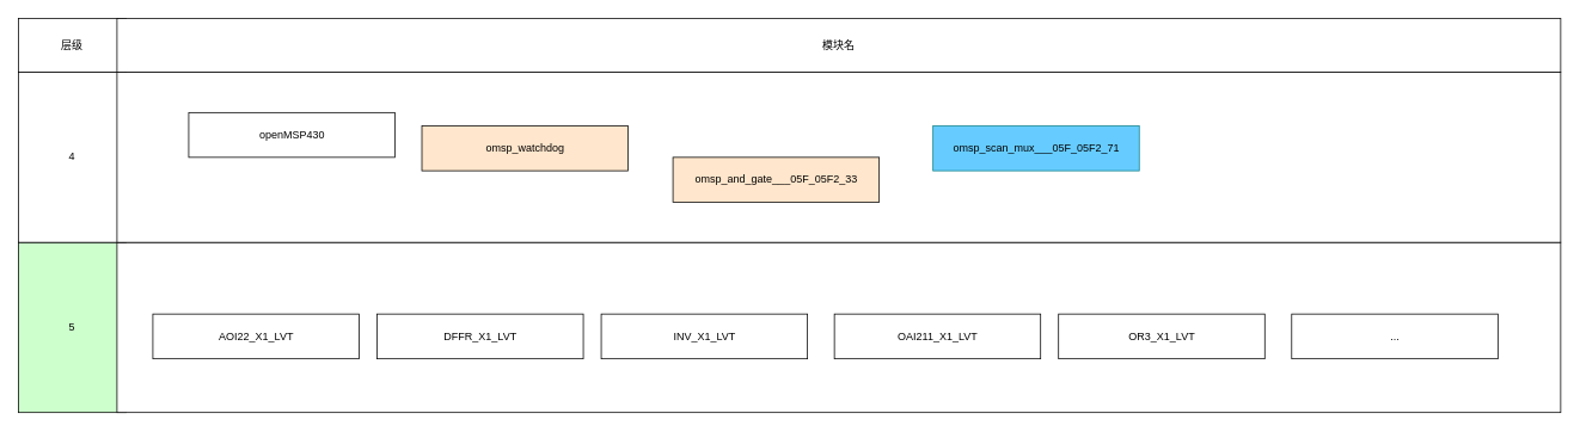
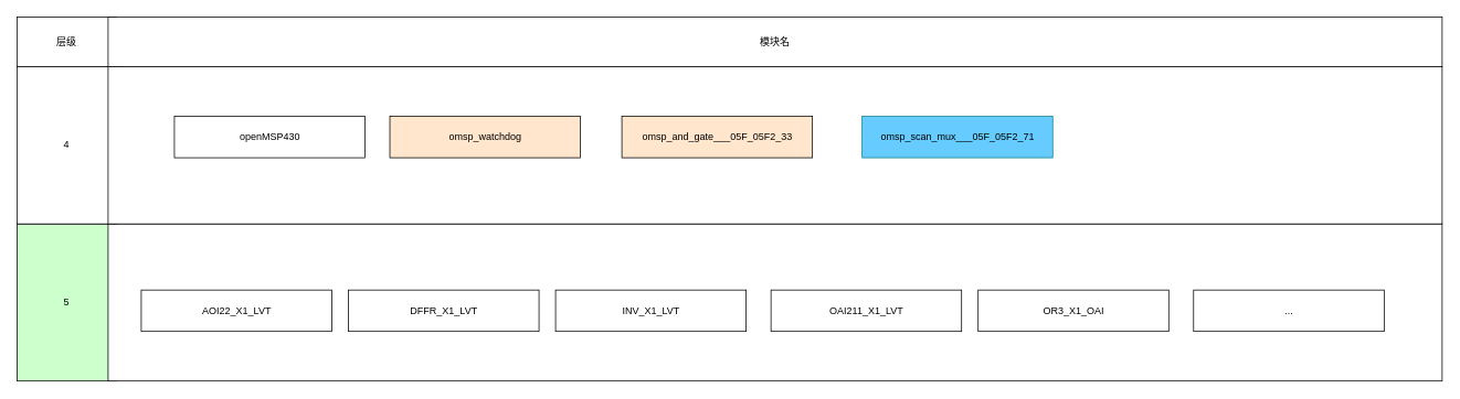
  <mxCell id="0" />
  <mxCell id="1" parent="0" />
  <mxCell id="2" value="" style="group" parent="1" vertex="1" connectable="0"><mxGeometry x="20" y="20" width="1720" height="60" as="geometry" /></mxCell>
  <mxCell id="3" value="层级" style="rounded=0;whiteSpace=wrap;html=1;" parent="2" vertex="1"><mxGeometry width="120" height="60" as="geometry" /></mxCell>
  <mxCell id="4" value="模块名" style="rounded=0;whiteSpace=wrap;html=1;" parent="2" vertex="1"><mxGeometry x="110" width="1610" height="60" as="geometry" /></mxCell>
  <mxCell id="5" value="" style="group" parent="1" vertex="1" connectable="0"><mxGeometry x="20" y="270" width="1720" height="190" as="geometry" /></mxCell>
  <mxCell id="6" value="5" style="rounded=0;whiteSpace=wrap;html=1;fillColor=#CCFFCC;" parent="5" vertex="1"><mxGeometry width="120" height="190" as="geometry" /></mxCell>
  <mxCell id="7" value="" style="rounded=0;whiteSpace=wrap;html=1;" parent="5" vertex="1"><mxGeometry x="110" width="1610" height="190" as="geometry" /></mxCell>
  <mxCell id="8" value="" style="group" parent="5" vertex="1" connectable="0"><mxGeometry x="150" y="80" width="1500" height="50" as="geometry" /></mxCell>
  <mxCell id="9" value="AOI22_X1_LVT" style="html=1;" parent="8" vertex="1"><mxGeometry width="230" height="50" as="geometry" /></mxCell>
  <mxCell id="10" value="DFFR_X1_LVT" style="html=1;" parent="8" vertex="1"><mxGeometry x="250" width="230" height="50" as="geometry" /></mxCell>
  <mxCell id="11" value="INV_X1_LVT" style="html=1;" parent="8" vertex="1"><mxGeometry x="500" width="230" height="50" as="geometry" /></mxCell>
  <mxCell id="12" value="OAI211_X1_LVT" style="html=1;" parent="8" vertex="1"><mxGeometry x="760" width="230" height="50" as="geometry" /></mxCell>
- <mxCell id="13" value="OR3_X1_LVT" style="html=1;" parent="8" vertex="1"><mxGeometry x="1010" width="230" height="50" as="geometry" /></mxCell>
+ <mxCell id="13" value="OR3_X1_OAI" style="html=1;" parent="8" vertex="1"><mxGeometry x="1010" width="230" height="50" as="geometry" /></mxCell>
  <mxCell id="14" value="..." style="html=1;" parent="8" vertex="1"><mxGeometry x="1270" width="230" height="50" as="geometry" /></mxCell>
  <mxCell id="15" value="" style="group" parent="1" vertex="1" connectable="0"><mxGeometry x="20" y="80" width="1720" height="190" as="geometry" /></mxCell>
  <mxCell id="16" value="4" style="rounded=0;whiteSpace=wrap;html=1;" parent="15" vertex="1"><mxGeometry width="120" height="190" as="geometry" /></mxCell>
  <mxCell id="17" value="" style="rounded=0;whiteSpace=wrap;html=1;" parent="15" vertex="1"><mxGeometry x="110" width="1610" height="190" as="geometry" /></mxCell>
- <mxCell id="18" value="openMSP430" style="html=1;container=1;" parent="15" vertex="1"><mxGeometry x="190" y="45" width="230" height="50" as="geometry" /></mxCell>
+ <mxCell id="18" value="openMSP430" style="html=1;container=1;" parent="15" vertex="1"><mxGeometry x="190" y="60" width="230" height="50" as="geometry" /></mxCell>
  <mxCell id="19" value="omsp_watchdog" style="html=1;fillColor=#ffe6cc;" parent="15" vertex="1"><mxGeometry x="450" y="60" width="230" height="50" as="geometry" /></mxCell>
- <mxCell id="20" value="omsp_and_gate___05F_05F2_33" style="html=1;fillColor=#FFE6CC;" parent="15" vertex="1"><mxGeometry x="730" y="95" width="230" height="50" as="geometry" /></mxCell>
+ <mxCell id="20" value="omsp_and_gate___05F_05F2_33" style="html=1;fillColor=#FFE6CC;" parent="15" vertex="1"><mxGeometry x="730" y="60" width="230" height="50" as="geometry" /></mxCell>
  <mxCell id="21" value="omsp_scan_mux___05F_05F2_71" style="html=1;fillColor=#66CCFF;strokeColor=#0e8088;" parent="15" vertex="1"><mxGeometry x="1020" y="60" width="230" height="50" as="geometry" /></mxCell>
